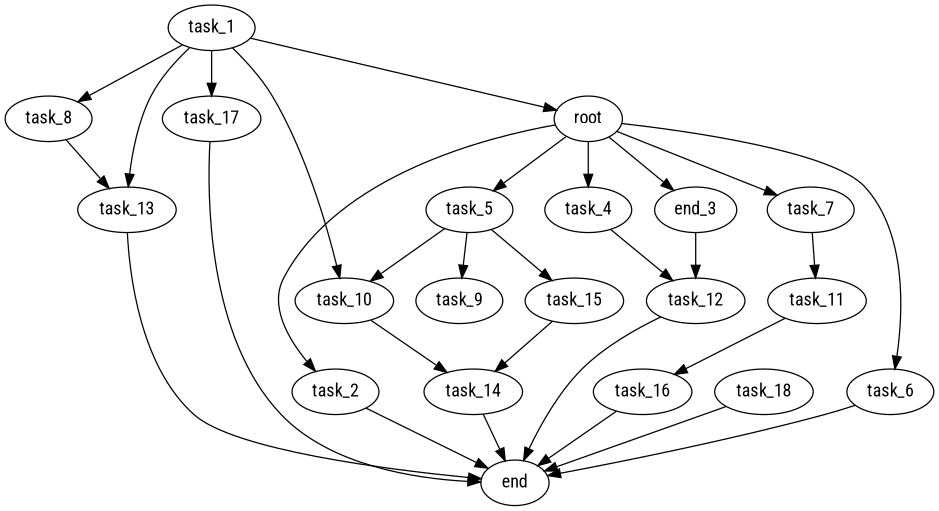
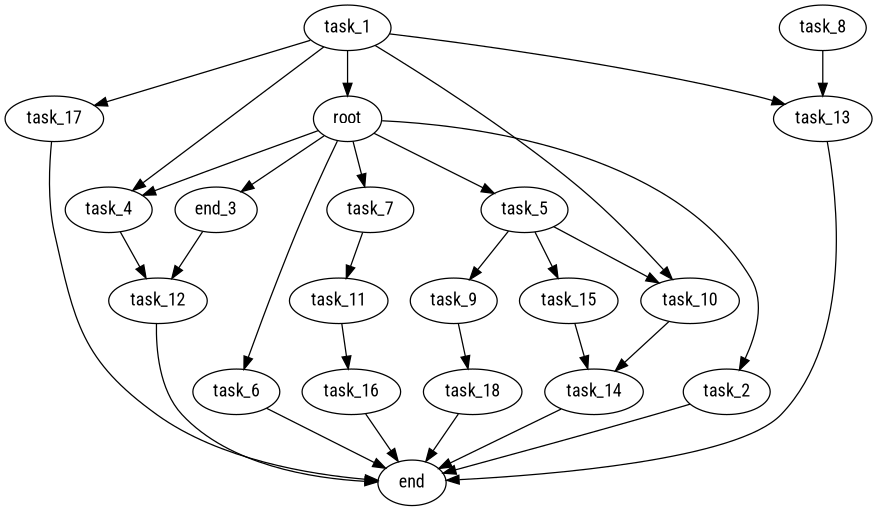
  digraph {
    fontname="Roboto Condensed"
    node [fontname="Roboto Condensed"]
    edge [fontname="Roboto Condensed"]
    root
    task_2
    n3 [label=end_3]
    task_4
    task_5
    task_6
    task_7
    task_1
    task_8
    task_10
    task_13
    task_17
    end
    task_12
    task_9
    task_15
    task_11
    task_14
    task_18
    task_16
    root -> task_2
    root -> n3
    root -> task_4
    root -> task_5
    root -> task_6
    root -> task_7
    task_2 -> end
    n3 -> task_12
    task_4 -> task_12
    task_5 -> task_10
    task_5 -> task_9
    task_5 -> task_15
    task_6 -> end
    task_7 -> task_11
    task_1 -> root
-   task_1 -> task_8
+   task_1 -> task_4
    task_1 -> task_10
    task_1 -> task_13
    task_1 -> task_17
    task_8 -> task_13
    task_10 -> task_14
    task_13 -> end
    task_17 -> end
    task_12 -> end
+   task_9 -> task_18
    task_15 -> task_14
    task_11 -> task_16
    task_14 -> end
    task_18 -> end
    task_16 -> end
  }
